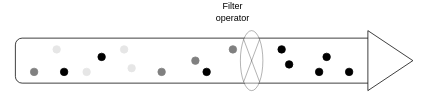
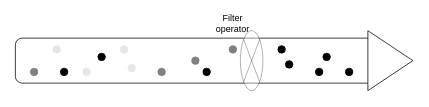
  <mxCell id="0" />
  <mxCell id="1" parent="0" />
  <mxCell id="2" value="" style="rounded=1;whiteSpace=wrap;html=1;" vertex="1" parent="1"><mxGeometry x="20" y="50" width="480" height="60" as="geometry" /></mxCell>
- <mxCell id="3" value="Filter operator" style="text;html=1;strokeColor=none;fillColor=none;align=center;verticalAlign=middle;whiteSpace=wrap;rounded=0;" vertex="1" parent="1"><mxGeometry x="280" y="5" width="60" height="20" as="geometry" /></mxCell>
+ <mxCell id="3" value="Filter operator" style="text;html=1;strokeColor=none;fillColor=none;align=center;verticalAlign=middle;whiteSpace=wrap;rounded=0;" vertex="1" parent="1"><mxGeometry x="280" y="20" width="60" height="20" as="geometry" /></mxCell>
  <mxCell id="4" value="" style="shape=sumEllipse;perimeter=ellipsePerimeter;whiteSpace=wrap;html=1;backgroundOutline=1;opacity=40;" vertex="1" parent="1"><mxGeometry x="320" y="40" width="30" height="80" as="geometry" /></mxCell>
  <mxCell id="5" value="" style="ellipse;whiteSpace=wrap;html=1;aspect=fixed;gradientColor=none;fillColor=#000000;" vertex="1" parent="1"><mxGeometry x="130" y="70" width="10" height="10" as="geometry" /></mxCell>
  <mxCell id="6" value="" style="ellipse;whiteSpace=wrap;html=1;aspect=fixed;gradientColor=none;fillColor=#000000;" vertex="1" parent="1"><mxGeometry x="270" y="90" width="10" height="10" as="geometry" /></mxCell>
  <mxCell id="7" value="" style="ellipse;whiteSpace=wrap;html=1;aspect=fixed;gradientColor=none;fillColor=#000000;" vertex="1" parent="1"><mxGeometry x="80" y="90" width="10" height="10" as="geometry" /></mxCell>
  <mxCell id="8" value="" style="ellipse;whiteSpace=wrap;html=1;aspect=fixed;gradientColor=none;fillColor=#E6E6E6;strokeColor=#E6E6E6;" vertex="1" parent="1"><mxGeometry x="70" y="60" width="10" height="10" as="geometry" /></mxCell>
  <mxCell id="9" value="" style="ellipse;whiteSpace=wrap;html=1;aspect=fixed;gradientColor=none;fillColor=#000000;" vertex="1" parent="1"><mxGeometry x="370" y="60" width="10" height="10" as="geometry" /></mxCell>
  <mxCell id="10" value="" style="ellipse;whiteSpace=wrap;html=1;aspect=fixed;gradientColor=none;fillColor=#000000;" vertex="1" parent="1"><mxGeometry x="380" y="80" width="10" height="10" as="geometry" /></mxCell>
  <mxCell id="11" value="" style="ellipse;whiteSpace=wrap;html=1;aspect=fixed;gradientColor=none;fillColor=#000000;" vertex="1" parent="1"><mxGeometry x="430" y="70" width="10" height="10" as="geometry" /></mxCell>
  <mxCell id="12" value="" style="ellipse;whiteSpace=wrap;html=1;aspect=fixed;gradientColor=none;fillColor=#000000;" vertex="1" parent="1"><mxGeometry x="420" y="90" width="10" height="10" as="geometry" /></mxCell>
  <mxCell id="13" value="" style="ellipse;whiteSpace=wrap;html=1;aspect=fixed;gradientColor=none;fillColor=#000000;" vertex="1" parent="1"><mxGeometry x="460" y="90" width="10" height="10" as="geometry" /></mxCell>
  <mxCell id="14" value="" style="ellipse;whiteSpace=wrap;html=1;aspect=fixed;gradientColor=none;fillColor=#E6E6E6;strokeColor=#E6E6E6;" vertex="1" parent="1"><mxGeometry x="110" y="90" width="10" height="10" as="geometry" /></mxCell>
  <mxCell id="15" value="" style="ellipse;whiteSpace=wrap;html=1;aspect=fixed;gradientColor=none;fillColor=#E6E6E6;strokeColor=#E6E6E6;" vertex="1" parent="1"><mxGeometry x="160" y="60" width="10" height="10" as="geometry" /></mxCell>
  <mxCell id="16" value="" style="ellipse;whiteSpace=wrap;html=1;aspect=fixed;gradientColor=none;fillColor=#808080;strokeColor=#808080;" vertex="1" parent="1"><mxGeometry x="210" y="90" width="10" height="10" as="geometry" /></mxCell>
  <mxCell id="17" value="" style="ellipse;whiteSpace=wrap;html=1;aspect=fixed;gradientColor=none;fillColor=#808080;strokeColor=#808080;" vertex="1" parent="1"><mxGeometry x="40" y="90" width="10" height="10" as="geometry" /></mxCell>
  <mxCell id="18" value="" style="ellipse;whiteSpace=wrap;html=1;aspect=fixed;gradientColor=none;fillColor=#808080;strokeColor=#808080;" vertex="1" parent="1"><mxGeometry x="255" y="75" width="10" height="10" as="geometry" /></mxCell>
  <mxCell id="19" value="" style="ellipse;whiteSpace=wrap;html=1;aspect=fixed;gradientColor=none;fillColor=#808080;strokeColor=#808080;" vertex="1" parent="1"><mxGeometry x="305" y="60" width="10" height="10" as="geometry" /></mxCell>
  <mxCell id="20" value="" style="ellipse;whiteSpace=wrap;html=1;aspect=fixed;gradientColor=none;fillColor=#E6E6E6;strokeColor=#E6E6E6;" vertex="1" parent="1"><mxGeometry x="170" y="85" width="10" height="10" as="geometry" /></mxCell>
  <mxCell id="21" value="" style="triangle;whiteSpace=wrap;html=1;strokeColor=#000000;fillColor=#FFFFFF;gradientColor=none;" vertex="1" parent="1"><mxGeometry x="490" y="40" width="60" height="80" as="geometry" /></mxCell>
